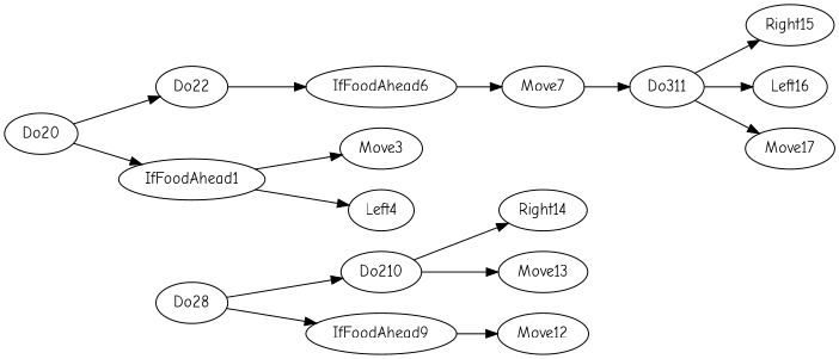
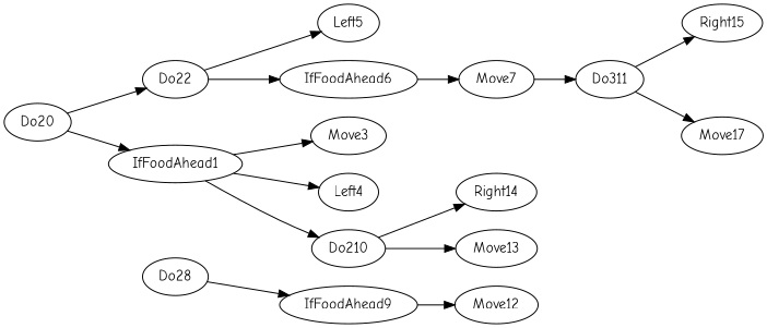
  digraph {
    fontname="Comic Neue"
    rankdir=LR
    node [fontname="Comic Neue"]
    edge [fontname="Comic Neue"]
    Do20
    IfFoodAhead1
    Do22
    Move3
    Left4
+   Left5
    IfFoodAhead6
    Move7
    Do311
    Do28
    IfFoodAhead9
    Do210
    n13 [label=Move12]
    Move13
    Right14
    Right15
-   Left16
    Move17
    Do20 -> IfFoodAhead1
    Do20 -> Do22
    IfFoodAhead1 -> Move3
    IfFoodAhead1 -> Left4
+   Do22 -> Left5
    Do22 -> IfFoodAhead6
    IfFoodAhead6 -> Move7
    Move7 -> Do311
    Do311 -> Right15
-   Do311 -> Left16
    Do311 -> Move17
    Do28 -> IfFoodAhead9
-   Do28 -> Do210
+   IfFoodAhead1 -> Do210
    IfFoodAhead9 -> n13
    Do210 -> Move13
    Do210 -> Right14
  }
